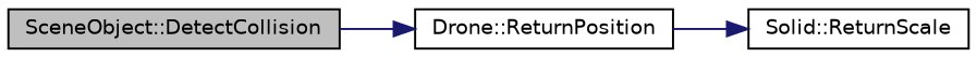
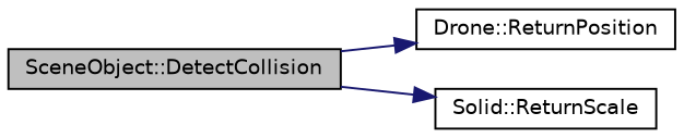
  digraph {
    rankdir=LR
    node [color=black fillcolor=white fontname=Helvetica fontsize=10 shape=record style=filled]
    edge [color=midnightblue fontname=Helvetica fontsize=10 labelfontname=Helvetica labelfontsize=10 style=solid]
    n1 [fillcolor=grey75 fontcolor=black height=0.2 label="SceneObject::DetectCollision" width=0.4]
    n2 [height=0.2 label="Drone::ReturnPosition" width=0.4]
    n3 [height=0.2 label="Solid::ReturnScale" width=0.4]
    n1 -> n2
-   n2 -> n3
+   n1 -> n3
  }
